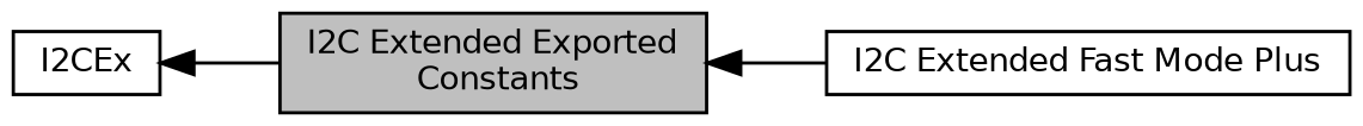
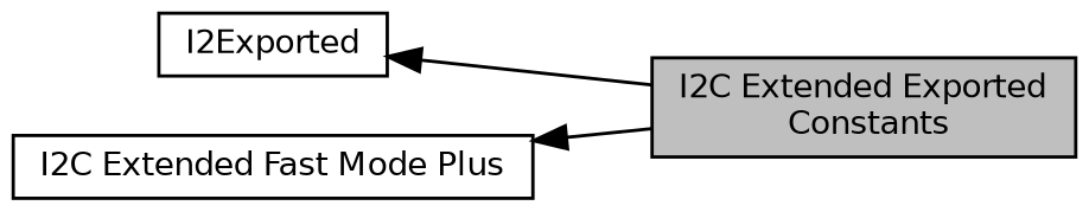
  digraph {
    rankdir=LR
    node [color=black fillcolor=white fontname=Helvetica fontsize=10 shape=box style=filled]
    edge [dir=back fontname=Helvetica fontsize=10 labelfontname=Helvetica labelfontsize=10 shape=plaintext style=solid]
-   n1 [height=0.2 label=I2CEx width=0.4]
+   n1 [height=0.2 label=I2Exported width=0.4]
    n2 [fillcolor=grey75 fontcolor=black height=0.2 label="I2C Extended Exported\l Constants" width=0.4]
    n3 [height=0.2 label="I2C Extended Fast Mode Plus" width=0.4]
    n1 -> n2
-   n2 -> n3
+   n3 -> n2
  }
